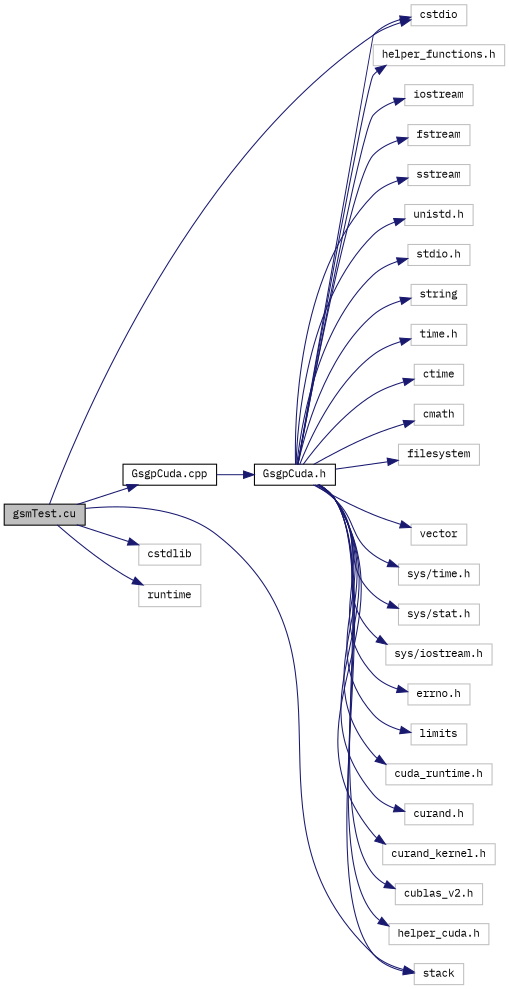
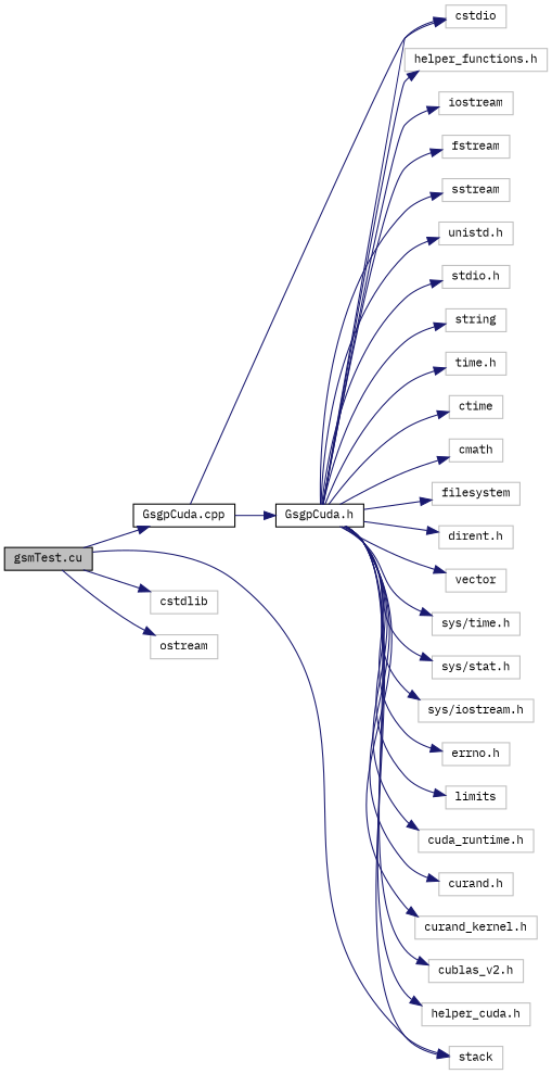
  digraph {
    fontname="IBM Plex Mono"
    rankdir=LR
    node [color=grey75 fillcolor=white fontname="IBM Plex Mono" fontsize=10 shape=record style=filled]
    edge [color=midnightblue fontname="IBM Plex Mono" fontsize=10 labelfontname=Helvetica labelfontsize=10 style=solid]
    n1 [color=black fillcolor=grey75 fontcolor=black height=0.2 label="gsmTest.cu" width=0.4]
    n2 [color=black height=0.2 label="GsgpCuda.cpp" width=0.4]
    n3 [height=0.2 label=cstdio width=0.4]
    n4 [height=0.2 label=stack width=0.4]
    n5 [height=0.2 label=cstdlib width=0.4]
-   n6 [height=0.2 label=runtime width=0.4]
+   n6 [height=0.2 label=ostream width=0.4]
    n7 [color=black height=0.2 label="GsgpCuda.h" width=0.4]
    n8 [height=0.2 label=iostream width=0.4]
    n9 [height=0.2 label=fstream width=0.4]
    n10 [height=0.2 label=sstream width=0.4]
    n11 [height=0.2 label="unistd.h" width=0.4]
    n12 [height=0.2 label="stdio.h" width=0.4]
    n13 [height=0.2 label=string width=0.4]
    n14 [height=0.2 label="time.h" width=0.4]
    n15 [height=0.2 label=ctime width=0.4]
    n16 [height=0.2 label=cmath width=0.4]
    n17 [height=0.2 label=filesystem width=0.4]
+   n18 [height=0.2 label="dirent.h" width=0.4]
    n19 [height=0.2 label=vector width=0.4]
    n20 [height=0.2 label="sys/time.h" width=0.4]
    n21 [height=0.2 label="sys/stat.h" width=0.4]
    n22 [height=0.2 label="sys/iostream.h" width=0.4]
    n23 [height=0.2 label="errno.h" width=0.4]
    n24 [height=0.2 label=limits width=0.4]
    n25 [height=0.2 label="cuda_runtime.h" width=0.4]
    n26 [height=0.2 label="curand.h" width=0.4]
    n27 [height=0.2 label="curand_kernel.h" width=0.4]
    n28 [height=0.2 label="cublas_v2.h" width=0.4]
    n29 [height=0.2 label="helper_cuda.h" width=0.4]
    n30 [height=0.2 label="helper_functions.h" width=0.4]
    n1 -> n2
-   n1 -> n3
+   n2 -> n3
    n1 -> n4
    n1 -> n5
    n1 -> n6
    n2 -> n7
    n7 -> n3
    n7 -> n4
    n7 -> n8
    n7 -> n9
    n7 -> n10
    n7 -> n11
    n7 -> n12
    n7 -> n13
    n7 -> n14
    n7 -> n15
    n7 -> n16
    n7 -> n17
+   n7 -> n18
    n7 -> n19
    n7 -> n20
    n7 -> n21
    n7 -> n22
    n7 -> n23
    n7 -> n24
    n7 -> n25
    n7 -> n26
    n7 -> n27
    n7 -> n28
    n7 -> n29
    n7 -> n30
  }
